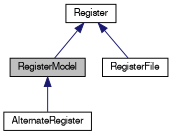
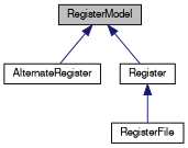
  digraph {
    node [color=black fontname=FreeSans fontsize=10 shape=record]
    edge [color=midnightblue dir=back fontname=FreeSans fontsize=10 labelfontname=FreeSans labelfontsize=10 style=solid]
    n1 [fillcolor=grey75 fontcolor=black height=0.2 label=RegisterModel style=filled width=0.4]
    n2 [height=0.2 label=AlternateRegister width=0.4]
    n3 [height=0.2 label=Register width=0.4]
    n4 [height=0.2 label=RegisterFile width=0.4]
    n1 -> n2
-   n3 -> n1
+   n1 -> n3
    n3 -> n4
  }
